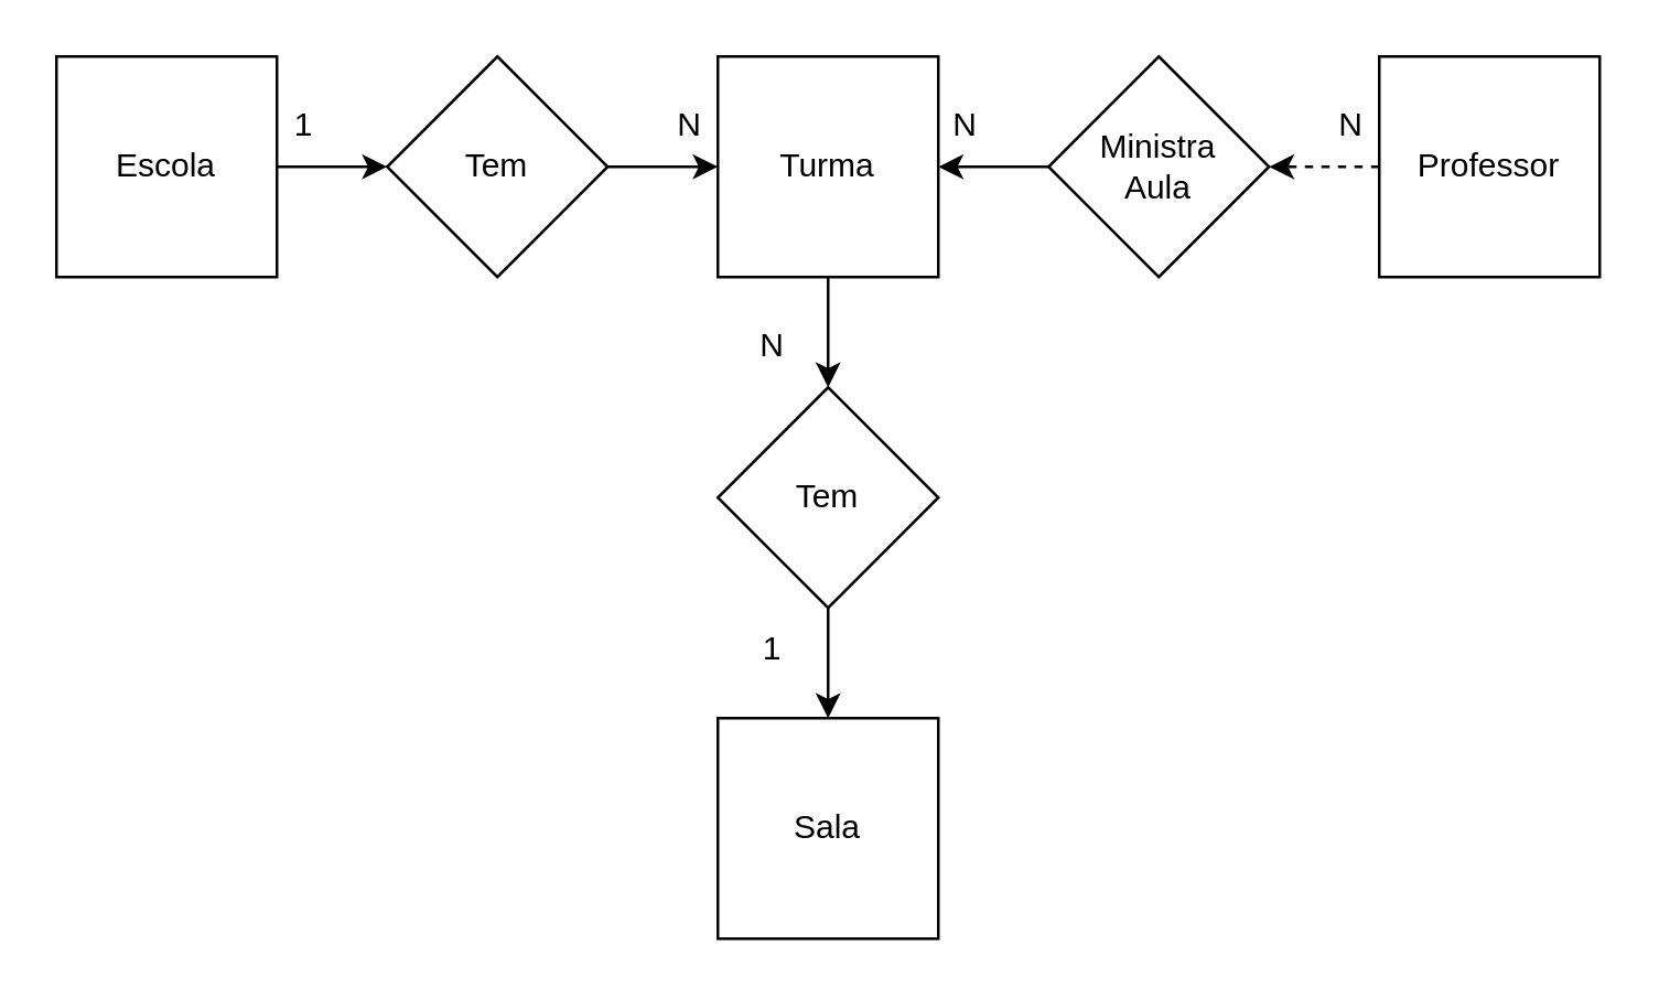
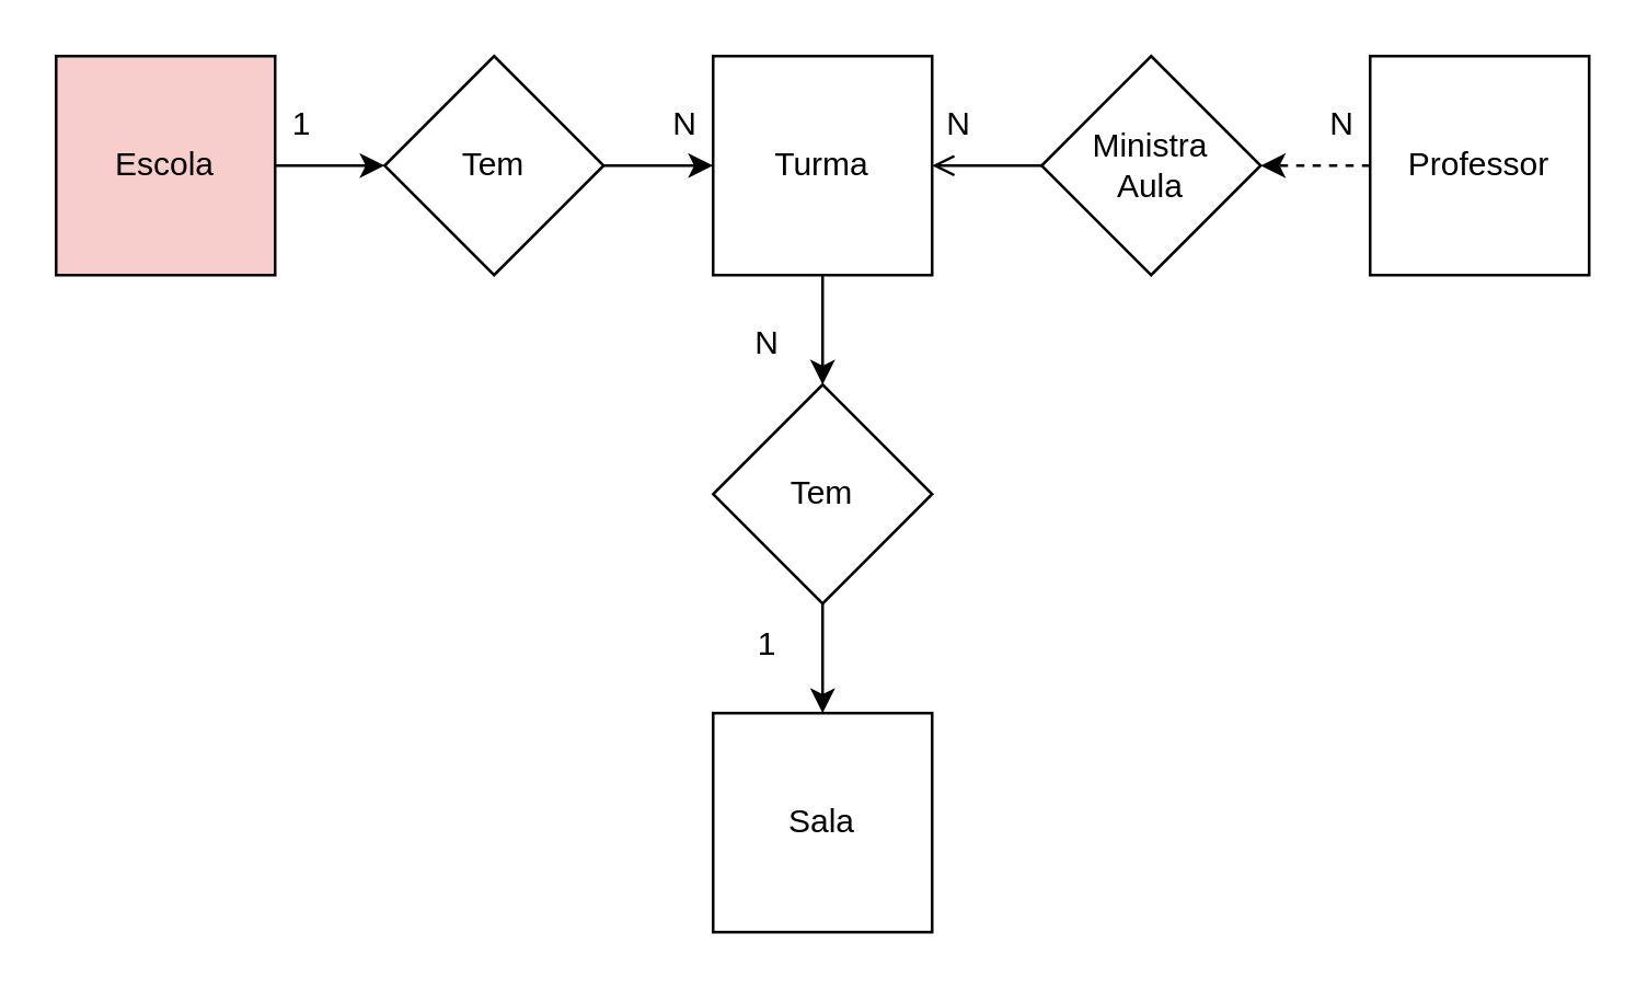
  <mxCell id="0" />
  <mxCell id="1" parent="0" />
  <mxCell id="2" style="edgeStyle=orthogonalEdgeStyle;rounded=0;orthogonalLoop=1;jettySize=auto;html=1;" parent="1" source="3" target="5" edge="1"><mxGeometry relative="1" as="geometry"><mxPoint x="170" y="60" as="targetPoint" /></mxGeometry></mxCell>
- <mxCell id="3" value="Escola" style="whiteSpace=wrap;html=1;aspect=fixed;" parent="1" vertex="1"><mxGeometry x="20" y="20" width="80" height="80" as="geometry" /></mxCell>
+ <mxCell id="3" value="Escola" style="whiteSpace=wrap;html=1;aspect=fixed;fillColor=#f8cecc;" parent="1" vertex="1"><mxGeometry x="20" y="20" width="80" height="80" as="geometry" /></mxCell>
  <mxCell id="4" style="edgeStyle=orthogonalEdgeStyle;rounded=0;orthogonalLoop=1;jettySize=auto;html=1;" parent="1" source="5" target="7" edge="1"><mxGeometry relative="1" as="geometry"><mxPoint x="260" y="60" as="targetPoint" /></mxGeometry></mxCell>
  <mxCell id="5" value="Tem" style="rhombus;whiteSpace=wrap;html=1;" parent="1" vertex="1"><mxGeometry x="140" y="20" width="80" height="80" as="geometry" /></mxCell>
  <mxCell id="6" style="edgeStyle=orthogonalEdgeStyle;rounded=0;orthogonalLoop=1;jettySize=auto;html=1;" parent="1" source="7" edge="1"><mxGeometry relative="1" as="geometry"><mxPoint x="300" y="140" as="targetPoint" /></mxGeometry></mxCell>
  <mxCell id="7" value="Turma" style="whiteSpace=wrap;html=1;aspect=fixed;" parent="1" vertex="1"><mxGeometry x="260" y="20" width="80" height="80" as="geometry" /></mxCell>
  <mxCell id="8" value="1" style="text;html=1;strokeColor=none;fillColor=none;align=center;verticalAlign=middle;whiteSpace=wrap;rounded=0;" parent="1" vertex="1"><mxGeometry x="80" y="30" width="60" height="30" as="geometry" /></mxCell>
  <mxCell id="9" value="N" style="text;html=1;strokeColor=none;fillColor=none;align=center;verticalAlign=middle;whiteSpace=wrap;rounded=0;" parent="1" vertex="1"><mxGeometry x="220" y="30" width="60" height="30" as="geometry" /></mxCell>
  <mxCell id="10" style="edgeStyle=orthogonalEdgeStyle;rounded=0;orthogonalLoop=1;jettySize=auto;html=1;" parent="1" source="11" target="12" edge="1"><mxGeometry relative="1" as="geometry"><mxPoint x="300" y="260" as="targetPoint" /></mxGeometry></mxCell>
  <mxCell id="11" value="Tem" style="rhombus;whiteSpace=wrap;html=1;" parent="1" vertex="1"><mxGeometry x="260" y="140" width="80" height="80" as="geometry" /></mxCell>
  <mxCell id="12" value="Sala" style="whiteSpace=wrap;html=1;aspect=fixed;" parent="1" vertex="1"><mxGeometry x="260" y="260" width="80" height="80" as="geometry" /></mxCell>
  <mxCell id="13" value="N" style="text;html=1;strokeColor=none;fillColor=none;align=center;verticalAlign=middle;whiteSpace=wrap;rounded=0;" parent="1" vertex="1"><mxGeometry x="250" y="110" width="60" height="30" as="geometry" /></mxCell>
  <mxCell id="14" value="1" style="text;html=1;strokeColor=none;fillColor=none;align=center;verticalAlign=middle;whiteSpace=wrap;rounded=0;" parent="1" vertex="1"><mxGeometry x="250" y="220" width="60" height="30" as="geometry" /></mxCell>
- <mxCell id="15" style="edgeStyle=orthogonalEdgeStyle;rounded=0;orthogonalLoop=1;jettySize=auto;html=1;entryX=1;entryY=0.5;entryDx=0;entryDy=0;" parent="1" source="16" target="7" edge="1"><mxGeometry relative="1" as="geometry" /></mxCell>
+ <mxCell id="15" style="edgeStyle=orthogonalEdgeStyle;rounded=0;orthogonalLoop=1;jettySize=auto;html=1;entryX=1;entryY=0.5;entryDx=0;entryDy=0;endArrow=open;" parent="1" source="16" target="7" edge="1"><mxGeometry relative="1" as="geometry" /></mxCell>
  <mxCell id="16" value="Ministra&lt;br&gt;Aula" style="rhombus;whiteSpace=wrap;html=1;" parent="1" vertex="1"><mxGeometry x="380" y="20" width="80" height="80" as="geometry" /></mxCell>
  <mxCell id="17" style="edgeStyle=orthogonalEdgeStyle;rounded=0;orthogonalLoop=1;jettySize=auto;html=1;entryX=1;entryY=0.5;entryDx=0;entryDy=0;dashed=1;" parent="1" source="18" target="16" edge="1"><mxGeometry relative="1" as="geometry" /></mxCell>
  <mxCell id="18" value="Professor" style="whiteSpace=wrap;html=1;aspect=fixed;" parent="1" vertex="1"><mxGeometry x="500" y="20" width="80" height="80" as="geometry" /></mxCell>
  <mxCell id="19" value="N" style="text;html=1;strokeColor=none;fillColor=none;align=center;verticalAlign=middle;whiteSpace=wrap;rounded=0;" parent="1" vertex="1"><mxGeometry x="320" y="30" width="60" height="30" as="geometry" /></mxCell>
  <mxCell id="20" value="N" style="text;html=1;strokeColor=none;fillColor=none;align=center;verticalAlign=middle;whiteSpace=wrap;rounded=0;" parent="1" vertex="1"><mxGeometry x="460" y="30" width="60" height="30" as="geometry" /></mxCell>
